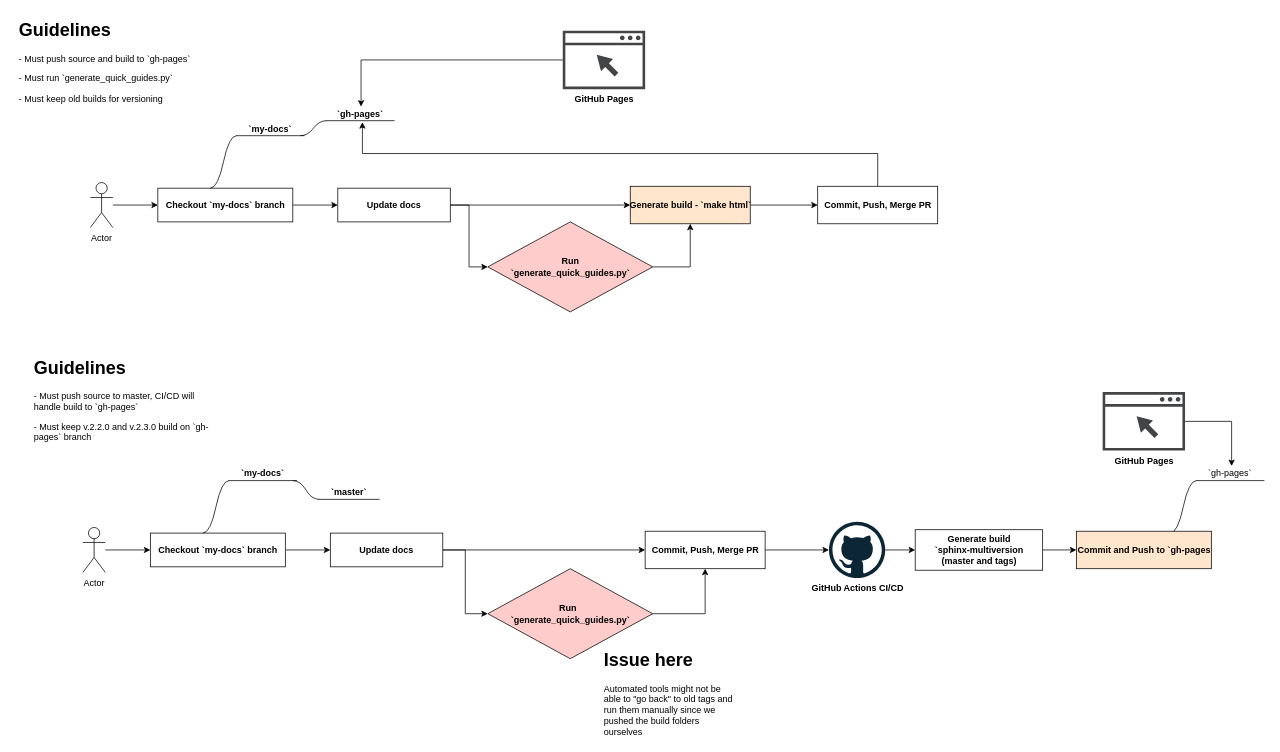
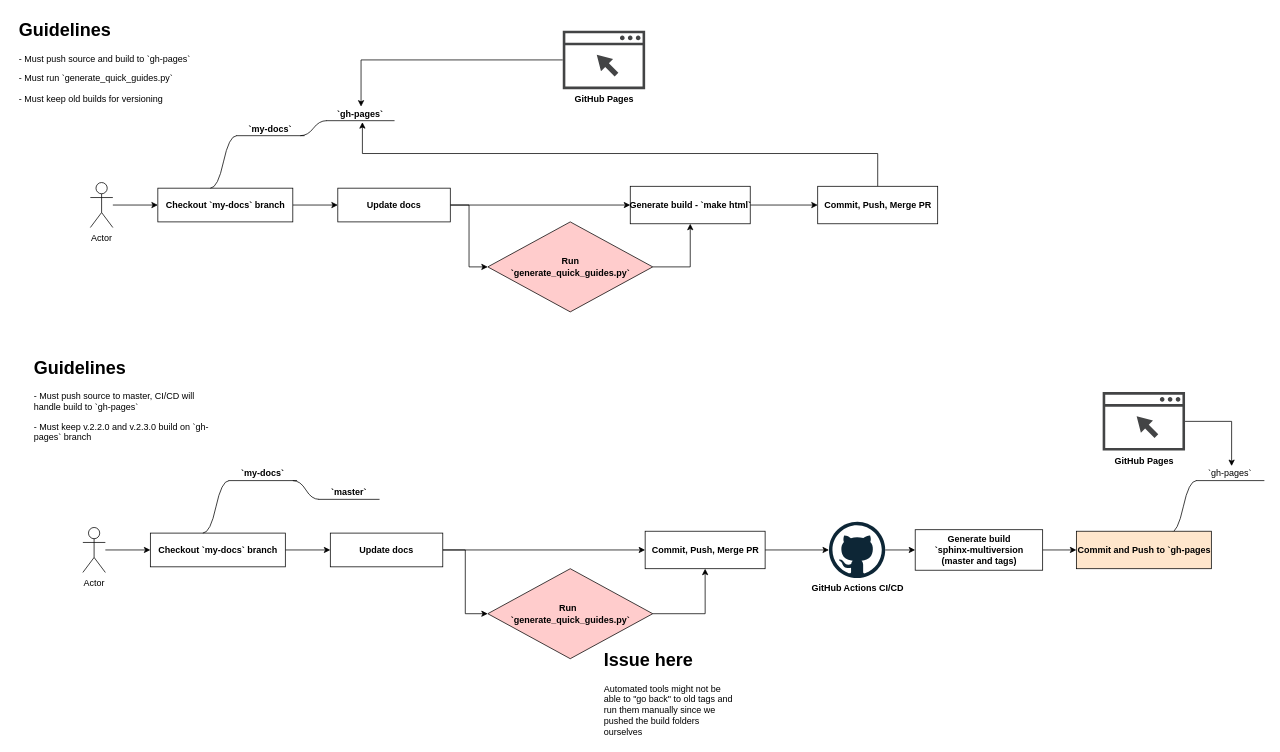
  <mxCell id="0" />
  <mxCell id="1" parent="0" />
  <mxCell id="2" style="edgeStyle=orthogonalEdgeStyle;rounded=0;orthogonalLoop=1;jettySize=auto;html=1;entryX=0;entryY=0.5;entryDx=0;entryDy=0;" edge="1" parent="1" source="3" target="9"><mxGeometry relative="1" as="geometry" /></mxCell>
  <mxCell id="3" value="Actor" style="shape=umlActor;verticalLabelPosition=bottom;verticalAlign=top;html=1;outlineConnect=0;" vertex="1" parent="1"><mxGeometry y="242.5" width="30" height="60" as="geometry" x="120" /></mxCell>
  <mxCell id="4" style="edgeStyle=orthogonalEdgeStyle;rounded=0;orthogonalLoop=1;jettySize=auto;html=1;exitX=1;exitY=0.5;exitDx=0;exitDy=0;" edge="1" parent="1" source="16" target="7"><mxGeometry relative="1" as="geometry"><mxPoint x="850" y="352.5" as="sourcePoint" /></mxGeometry></mxCell>
  <mxCell id="5" style="edgeStyle=orthogonalEdgeStyle;rounded=0;orthogonalLoop=1;jettySize=auto;html=1;" edge="1" parent="1" source="11" target="7"><mxGeometry relative="1" as="geometry" /></mxCell>
  <mxCell id="6" style="edgeStyle=orthogonalEdgeStyle;rounded=0;orthogonalLoop=1;jettySize=auto;html=1;entryX=0;entryY=0.5;entryDx=0;entryDy=0;" edge="1" parent="1" source="7" target="18"><mxGeometry relative="1" as="geometry" /></mxCell>
- <mxCell id="7" value="Generate build - `make html`" style="html=1;dashed=0;whitespace=wrap;fontStyle=1;fillColor=#ffe6cc;" vertex="1" parent="1"><mxGeometry x="840" y="247.5" width="160" height="50" as="geometry" /></mxCell>
+ <mxCell id="7" value="Generate build - `make html`" style="html=1;dashed=0;whitespace=wrap;fontStyle=1" vertex="1" parent="1"><mxGeometry x="840" y="247.5" width="160" height="50" as="geometry" /></mxCell>
  <mxCell id="8" style="edgeStyle=orthogonalEdgeStyle;rounded=0;orthogonalLoop=1;jettySize=auto;html=1;" edge="1" parent="1" source="9" target="11"><mxGeometry relative="1" as="geometry" /></mxCell>
  <mxCell id="9" value="Checkout `my-docs` branch" style="html=1;dashed=0;whitespace=wrap;fontStyle=1" vertex="1" parent="1"><mxGeometry x="210" y="250" width="180" height="45" as="geometry" /></mxCell>
  <mxCell id="10" style="edgeStyle=orthogonalEdgeStyle;rounded=0;orthogonalLoop=1;jettySize=auto;html=1;entryX=0;entryY=0.5;entryDx=0;entryDy=0;" edge="1" parent="1" source="11" target="16"><mxGeometry relative="1" as="geometry" /></mxCell>
  <mxCell id="11" value="Update docs" style="rounded=0;whiteSpace=wrap;html=1;fontStyle=1" vertex="1" parent="1"><mxGeometry x="450" y="250" width="150" height="45" as="geometry" /></mxCell>
  <mxCell id="12" value="`my-docs`" style="whiteSpace=wrap;html=1;shape=partialRectangle;top=0;left=0;bottom=1;right=0;points=[[0,1],[1,1]];fillColor=none;align=center;verticalAlign=bottom;routingCenterY=0.5;snapToPoint=1;recursiveResize=0;autosize=1;treeFolding=1;treeMoving=1;newEdgeStyle={&quot;edgeStyle&quot;:&quot;entityRelationEdgeStyle&quot;,&quot;startArrow&quot;:&quot;none&quot;,&quot;endArrow&quot;:&quot;none&quot;,&quot;segment&quot;:10,&quot;curved&quot;:1};fontStyle=1" vertex="1" parent="1"><mxGeometry x="315" y="160" width="90" height="20" as="geometry" /></mxCell>
  <mxCell id="13" value="" style="edgeStyle=entityRelationEdgeStyle;startArrow=none;endArrow=none;segment=10;curved=1;entryX=0;entryY=1;entryDx=0;entryDy=0;" edge="1" target="12" parent="1"><mxGeometry relative="1" as="geometry"><mxPoint x="280" y="250" as="sourcePoint" /><mxPoint x="315" y="230" as="targetPoint" /></mxGeometry></mxCell>
  <mxCell id="14" value="`gh-pages`" style="whiteSpace=wrap;html=1;shape=partialRectangle;top=0;left=0;bottom=1;right=0;points=[[0,1],[1,1]];fillColor=none;align=center;verticalAlign=bottom;routingCenterY=0.5;snapToPoint=1;recursiveResize=0;autosize=1;treeFolding=1;treeMoving=1;newEdgeStyle={&quot;edgeStyle&quot;:&quot;entityRelationEdgeStyle&quot;,&quot;startArrow&quot;:&quot;none&quot;,&quot;endArrow&quot;:&quot;none&quot;,&quot;segment&quot;:10,&quot;curved&quot;:1};fontStyle=1" vertex="1" parent="1"><mxGeometry x="435" y="140" width="90" height="20" as="geometry" /></mxCell>
  <mxCell id="15" value="" style="edgeStyle=entityRelationEdgeStyle;startArrow=none;endArrow=none;segment=10;curved=1;" edge="1" target="14" parent="1"><mxGeometry relative="1" as="geometry"><mxPoint x="400" y="180" as="sourcePoint" /></mxGeometry></mxCell>
  <mxCell id="16" value="Run&lt;br&gt;`generate_quick_guides.py`" style="shape=rhombus;html=1;dashed=0;whitespace=wrap;perimeter=rhombusPerimeter;fillColor=#FFCCCC;fontStyle=1" vertex="1" parent="1"><mxGeometry x="650" y="295" width="220" height="120" as="geometry" /></mxCell>
  <mxCell id="17" style="edgeStyle=orthogonalEdgeStyle;rounded=0;orthogonalLoop=1;jettySize=auto;html=1;exitX=0.5;exitY=0;exitDx=0;exitDy=0;entryX=0.531;entryY=1.101;entryDx=0;entryDy=0;entryPerimeter=0;" edge="1" parent="1" source="18" target="14"><mxGeometry relative="1" as="geometry" /></mxCell>
  <mxCell id="18" value="Commit, Push, Merge PR" style="html=1;dashed=0;whitespace=wrap;fontStyle=1" vertex="1" parent="1"><mxGeometry x="1090" y="247.5" width="160" height="50" as="geometry" /></mxCell>
  <mxCell id="19" style="edgeStyle=orthogonalEdgeStyle;rounded=0;orthogonalLoop=1;jettySize=auto;html=1;entryX=0.511;entryY=0.063;entryDx=0;entryDy=0;entryPerimeter=0;" edge="1" parent="1" source="20" target="14"><mxGeometry relative="1" as="geometry" /></mxCell>
  <mxCell id="20" value="GitHub Pages" style="pointerEvents=1;shadow=0;dashed=0;html=1;strokeColor=none;fillColor=#434445;aspect=fixed;labelPosition=center;verticalLabelPosition=bottom;verticalAlign=top;align=center;outlineConnect=0;shape=mxgraph.vvd.web_browser;fontStyle=1" vertex="1" parent="1"><mxGeometry x="750" y="40" width="109.86" height="78" as="geometry" /></mxCell>
  <mxCell id="21" style="edgeStyle=orthogonalEdgeStyle;rounded=0;orthogonalLoop=1;jettySize=auto;html=1;entryX=0;entryY=0.5;entryDx=0;entryDy=0;" edge="1" parent="1" source="22" target="25"><mxGeometry relative="1" as="geometry" /></mxCell>
  <mxCell id="22" value="Actor" style="shape=umlActor;verticalLabelPosition=bottom;verticalAlign=top;html=1;outlineConnect=0;" vertex="1" parent="1"><mxGeometry x="110" y="702.5" width="30" height="60" as="geometry" /></mxCell>
  <mxCell id="23" style="edgeStyle=orthogonalEdgeStyle;rounded=0;orthogonalLoop=1;jettySize=auto;html=1;entryX=0;entryY=0.5;entryDx=0;entryDy=0;" edge="1" parent="1" source="27" target="35"><mxGeometry relative="1" as="geometry"><mxPoint x="870" y="732.5" as="targetPoint" /></mxGeometry></mxCell>
  <mxCell id="24" style="edgeStyle=orthogonalEdgeStyle;rounded=0;orthogonalLoop=1;jettySize=auto;html=1;" edge="1" parent="1" source="25" target="27"><mxGeometry relative="1" as="geometry" /></mxCell>
  <mxCell id="25" value="Checkout `my-docs` branch" style="html=1;dashed=0;whitespace=wrap;fontStyle=1" vertex="1" parent="1"><mxGeometry x="200" y="710" width="180" height="45" as="geometry" /></mxCell>
  <mxCell id="26" style="edgeStyle=orthogonalEdgeStyle;rounded=0;orthogonalLoop=1;jettySize=auto;html=1;entryX=0;entryY=0.5;entryDx=0;entryDy=0;" edge="1" parent="1" source="27" target="33"><mxGeometry relative="1" as="geometry" /></mxCell>
  <mxCell id="27" value="Update docs" style="rounded=0;whiteSpace=wrap;html=1;fontStyle=1" vertex="1" parent="1"><mxGeometry x="440" y="710" width="150" height="45" as="geometry" /></mxCell>
  <mxCell id="28" value="`my-docs`" style="whiteSpace=wrap;html=1;shape=partialRectangle;top=0;left=0;bottom=1;right=0;points=[[0,1],[1,1]];fillColor=none;align=center;verticalAlign=bottom;routingCenterY=0.5;snapToPoint=1;recursiveResize=0;autosize=1;treeFolding=1;treeMoving=1;newEdgeStyle={&quot;edgeStyle&quot;:&quot;entityRelationEdgeStyle&quot;,&quot;startArrow&quot;:&quot;none&quot;,&quot;endArrow&quot;:&quot;none&quot;,&quot;segment&quot;:10,&quot;curved&quot;:1};fontStyle=1" vertex="1" parent="1"><mxGeometry x="305" y="620" width="90" height="20" as="geometry" /></mxCell>
  <mxCell id="29" value="" style="edgeStyle=entityRelationEdgeStyle;startArrow=none;endArrow=none;segment=10;curved=1;entryX=0;entryY=1;entryDx=0;entryDy=0;" edge="1" parent="1" target="28"><mxGeometry relative="1" as="geometry"><mxPoint x="270" y="710" as="sourcePoint" /><mxPoint x="305" y="690" as="targetPoint" /></mxGeometry></mxCell>
  <mxCell id="30" value="`master`" style="whiteSpace=wrap;html=1;shape=partialRectangle;top=0;left=0;bottom=1;right=0;points=[[0,1],[1,1]];fillColor=none;align=center;verticalAlign=bottom;routingCenterY=0.5;snapToPoint=1;recursiveResize=0;autosize=1;treeFolding=1;treeMoving=1;newEdgeStyle={&quot;edgeStyle&quot;:&quot;entityRelationEdgeStyle&quot;,&quot;startArrow&quot;:&quot;none&quot;,&quot;endArrow&quot;:&quot;none&quot;,&quot;segment&quot;:10,&quot;curved&quot;:1};fontStyle=1" vertex="1" parent="1"><mxGeometry x="425" y="645" width="80" height="20" as="geometry" /></mxCell>
  <mxCell id="31" value="" style="edgeStyle=entityRelationEdgeStyle;startArrow=none;endArrow=none;segment=10;curved=1;" edge="1" parent="1" target="30"><mxGeometry relative="1" as="geometry"><mxPoint x="390" y="640" as="sourcePoint" /></mxGeometry></mxCell>
  <mxCell id="32" style="edgeStyle=orthogonalEdgeStyle;rounded=0;orthogonalLoop=1;jettySize=auto;html=1;entryX=0.5;entryY=1;entryDx=0;entryDy=0;exitX=1;exitY=0.5;exitDx=0;exitDy=0;" edge="1" parent="1" source="33" target="35"><mxGeometry relative="1" as="geometry" /></mxCell>
  <mxCell id="33" value="Run&amp;nbsp;&amp;nbsp;&lt;br&gt;`generate_quick_guides.py`" style="shape=rhombus;html=1;dashed=0;whitespace=wrap;perimeter=rhombusPerimeter;fillColor=#FFCCCC;fontStyle=1" vertex="1" parent="1"><mxGeometry x="650" y="757.5" width="220" height="120" as="geometry" /></mxCell>
  <mxCell id="34" style="edgeStyle=orthogonalEdgeStyle;rounded=0;orthogonalLoop=1;jettySize=auto;html=1;" edge="1" parent="1" source="35" target="39"><mxGeometry relative="1" as="geometry" /></mxCell>
  <mxCell id="35" value="Commit, Push, Merge PR" style="html=1;dashed=0;whitespace=wrap;fontStyle=1" vertex="1" parent="1"><mxGeometry x="859.86" y="707.5" width="160" height="50" as="geometry" /></mxCell>
  <mxCell id="36" style="edgeStyle=orthogonalEdgeStyle;rounded=0;orthogonalLoop=1;jettySize=auto;html=1;entryX=0.522;entryY=0.03;entryDx=0;entryDy=0;entryPerimeter=0;" edge="1" parent="1" source="37" target="40"><mxGeometry relative="1" as="geometry" /></mxCell>
  <mxCell id="37" value="GitHub Pages" style="pointerEvents=1;shadow=0;dashed=0;html=1;strokeColor=none;fillColor=#434445;aspect=fixed;labelPosition=center;verticalLabelPosition=bottom;verticalAlign=top;align=center;outlineConnect=0;shape=mxgraph.vvd.web_browser;fontStyle=1" vertex="1" parent="1"><mxGeometry x="1470" y="522" width="109.86" height="78" as="geometry" /></mxCell>
  <mxCell id="38" style="edgeStyle=orthogonalEdgeStyle;rounded=0;orthogonalLoop=1;jettySize=auto;html=1;entryX=0;entryY=0.5;entryDx=0;entryDy=0;" edge="1" parent="1" source="39" target="43"><mxGeometry relative="1" as="geometry" /></mxCell>
  <mxCell id="39" value="GitHub Actions CI/CD" style="dashed=0;outlineConnect=0;html=1;align=center;labelPosition=center;verticalLabelPosition=bottom;verticalAlign=top;shape=mxgraph.weblogos.github;fillColor=#FFCCCC;fontStyle=1" vertex="1" parent="1"><mxGeometry x="1105" y="695" width="75" height="75" as="geometry" /></mxCell>
  <mxCell id="40" value="`gh-pages`" style="whiteSpace=wrap;html=1;shape=partialRectangle;top=0;left=0;bottom=1;right=0;points=[[0,1],[1,1]];fillColor=none;align=center;verticalAlign=bottom;routingCenterY=0.5;snapToPoint=1;recursiveResize=0;autosize=1;treeFolding=1;treeMoving=1;newEdgeStyle={&quot;edgeStyle&quot;:&quot;entityRelationEdgeStyle&quot;,&quot;startArrow&quot;:&quot;none&quot;,&quot;endArrow&quot;:&quot;none&quot;,&quot;segment&quot;:10,&quot;curved&quot;:1};" vertex="1" parent="1"><mxGeometry x="1595" y="620" width="90" height="20" as="geometry" /></mxCell>
  <mxCell id="41" value="" style="edgeStyle=entityRelationEdgeStyle;startArrow=none;endArrow=none;segment=10;curved=1;entryX=0;entryY=1;entryDx=0;entryDy=0;" edge="1" parent="1" target="40"><mxGeometry relative="1" as="geometry"><mxPoint x="1560" y="710" as="sourcePoint" /><mxPoint x="1595" y="690" as="targetPoint" /></mxGeometry></mxCell>
  <mxCell id="42" style="edgeStyle=orthogonalEdgeStyle;rounded=0;orthogonalLoop=1;jettySize=auto;html=1;" edge="1" parent="1" source="43" target="44"><mxGeometry relative="1" as="geometry" /></mxCell>
  <mxCell id="43" value="Generate build &lt;br&gt;`sphinx-multiversion &lt;br&gt;(master and tags)" style="html=1;dashed=0;whitespace=wrap;fillColor=#FFFFFF;fontStyle=1" vertex="1" parent="1"><mxGeometry x="1220" y="705.5" width="170" height="54" as="geometry" /></mxCell>
  <mxCell id="44" value="Commit and Push to `gh-pages" style="html=1;dashed=0;whitespace=wrap;fontStyle=1;fillColor=#ffe6cc;" vertex="1" parent="1"><mxGeometry x="1434.93" y="707.5" width="180" height="50" as="geometry" /></mxCell>
  <mxCell id="45" value="&lt;h1&gt;Issue here&lt;/h1&gt;&lt;p&gt;Automated tools might not be able to &quot;go back&quot; to old tags and run them manually since we pushed the build folders ourselves&lt;br&gt;&lt;br&gt;&lt;/p&gt;" style="text;html=1;strokeColor=none;fillColor=none;spacing=5;spacingTop=-20;whiteSpace=wrap;overflow=hidden;rounded=0;" vertex="1" parent="1"><mxGeometry x="800" y="860" width="190" height="120" as="geometry" /></mxCell>
  <mxCell id="46" value="&lt;h1&gt;Guidelines&lt;/h1&gt;&lt;p&gt;- Must push source and build to `gh-pages`&lt;/p&gt;&lt;p&gt;- Must run `generate_quick_guides.py`&lt;/p&gt;&lt;p&gt;- Must keep old builds for versioning&lt;/p&gt;" style="text;html=1;strokeColor=none;fillColor=none;spacing=5;spacingTop=-20;whiteSpace=wrap;overflow=hidden;rounded=0;" vertex="1" parent="1"><mxGeometry x="20" y="20" width="260" height="140" as="geometry" /></mxCell>
  <mxCell id="47" value="&lt;h1&gt;Guidelines&lt;/h1&gt;&lt;p&gt;- Must push source to master, CI/CD will handle build to `gh-pages`&lt;/p&gt;&lt;p&gt;- Must keep v.2.2.0 and v.2.3.0 build on `gh-pages` branch&amp;nbsp;&lt;/p&gt;" style="text;html=1;strokeColor=none;fillColor=none;spacing=5;spacingTop=-20;whiteSpace=wrap;overflow=hidden;rounded=0;" vertex="1" parent="1"><mxGeometry x="40" y="470" width="260" height="140" as="geometry" /></mxCell>
  <mxCell id="48" style="edgeStyle=orthogonalEdgeStyle;rounded=0;orthogonalLoop=1;jettySize=auto;html=1;exitX=0.5;exitY=1;exitDx=0;exitDy=0;" edge="1" parent="1" source="44" target="44"><mxGeometry relative="1" as="geometry" /></mxCell>
